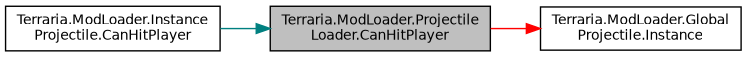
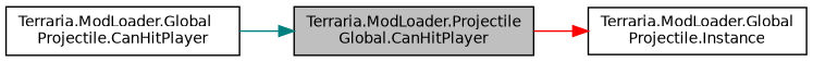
  digraph {
    rankdir=LR
    node [color=black fillcolor=white fontname=Helvetica fontsize=10 shape=record style=filled]
    edge [fontname=Helvetica fontsize=10 labelfontname=Helvetica labelfontsize=10 style=solid]
-   n1 [fillcolor=grey75 fontcolor=black height=0.2 label="Terraria.ModLoader.Projectile\lLoader.CanHitPlayer" width=0.4]
+   n1 [fillcolor=grey75 fontcolor=black height=0.2 label="Terraria.ModLoader.Projectile\lGlobal.CanHitPlayer" width=0.4]
    n2 [height=0.2 label="Terraria.ModLoader.Global\lProjectile.Instance" width=0.4]
-   n3 [height=0.2 label="Terraria.ModLoader.Instance\lProjectile.CanHitPlayer" width=0.4]
+   n3 [height=0.2 label="Terraria.ModLoader.Global\lProjectile.CanHitPlayer" width=0.4]
    n1 -> n2 [color=red]
    n3 -> n1 [color=teal]
  }
